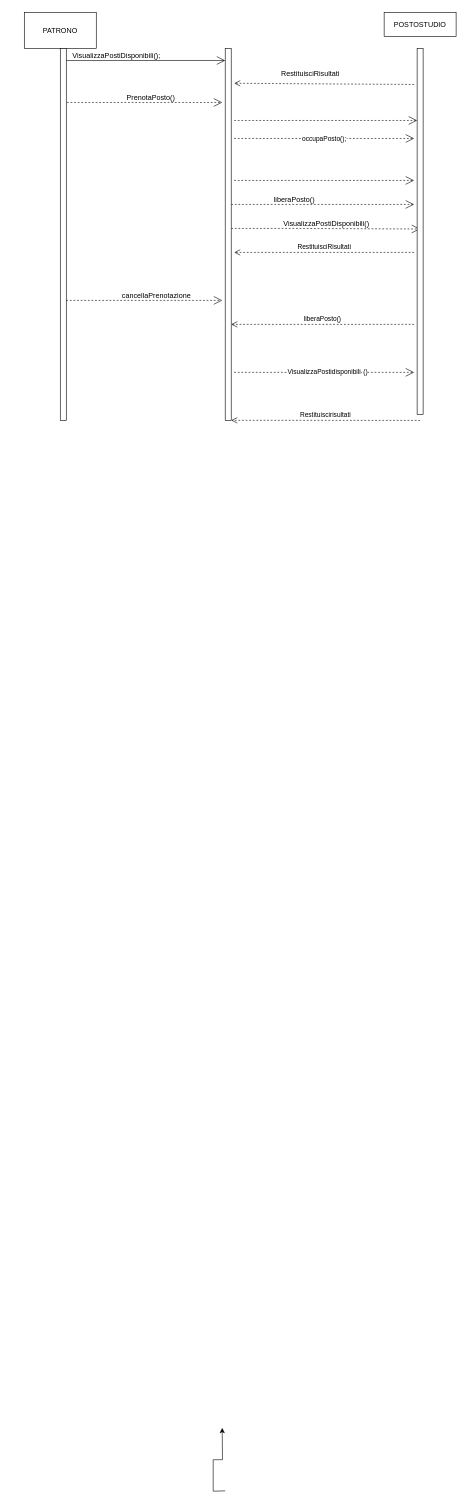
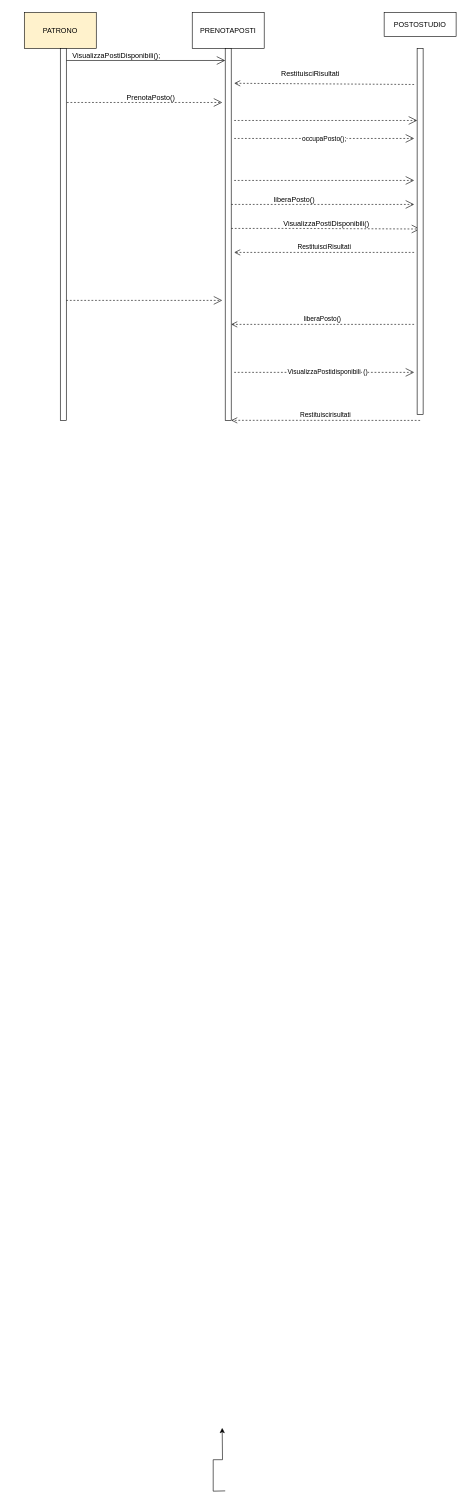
  <mxCell id="0" />
  <mxCell id="1" parent="0" />
- <mxCell id="2" value="PATRONO" style="rounded=0;whiteSpace=wrap;html=1;" parent="1" vertex="1"><mxGeometry x="40" y="20" width="120" height="60" as="geometry" /></mxCell>
+ <mxCell id="2" value="PATRONO" style="rounded=0;whiteSpace=wrap;html=1;fillColor=#fff2cc;" parent="1" vertex="1"><mxGeometry x="40" y="20" width="120" height="60" as="geometry" /></mxCell>
+ <mxCell id="3" value="PRENOTAPOSTI" style="rounded=0;whiteSpace=wrap;html=1;" parent="1" vertex="1"><mxGeometry x="320" y="20" width="120" height="60" as="geometry" /></mxCell>
  <mxCell id="4" value="POSTOSTUDIO" style="rounded=0;whiteSpace=wrap;html=1;" parent="1" vertex="1"><mxGeometry x="640" y="20" width="120" height="40" as="geometry" /></mxCell>
  <mxCell id="5" style="edgeStyle=orthogonalEdgeStyle;rounded=0;orthogonalLoop=1;jettySize=auto;html=1;curved=0;exitX=0;exitY=1;exitDx=0;exitDy=-5;exitPerimeter=0;" edge="1" parent="1"><mxGeometry relative="1" as="geometry"><mxPoint x="370" y="2380" as="targetPoint" /><mxPoint x="375" y="2485" as="sourcePoint" /></mxGeometry></mxCell>
  <mxCell id="6" value="" style="endArrow=open;endFill=1;endSize=12;html=1;rounded=0;" parent="1" edge="1"><mxGeometry width="160" relative="1" as="geometry"><mxPoint x="110" y="100" as="sourcePoint" /><mxPoint x="375" y="100" as="targetPoint" /></mxGeometry></mxCell>
  <mxCell id="7" value="&amp;nbsp; &amp;nbsp; &amp;nbsp; &amp;nbsp; &amp;nbsp; &amp;nbsp; &amp;nbsp; &amp;nbsp; &amp;nbsp; &amp;nbsp; &amp;nbsp; &amp;nbsp; &amp;nbsp; VisualizzaPostiDisponibili();" style="text;html=1;align=center;verticalAlign=middle;resizable=0;points=[];autosize=1;strokeColor=none;fillColor=none;" parent="1" vertex="1"><mxGeometry x="20" y="78" width="260" height="30" as="geometry" /></mxCell>
  <mxCell id="8" value="" style="endArrow=open;endSize=12;dashed=1;html=1;rounded=0;" parent="1" edge="1"><mxGeometry width="160" relative="1" as="geometry"><mxPoint x="105" y="170" as="sourcePoint" /><mxPoint x="370" y="170" as="targetPoint" /></mxGeometry></mxCell>
  <mxCell id="9" value="" style="html=1;verticalAlign=bottom;endArrow=open;dashed=1;endSize=8;curved=0;rounded=0;" parent="1" edge="1"><mxGeometry x="-0.548" y="30" relative="1" as="geometry"><mxPoint x="690" y="140" as="sourcePoint" /><mxPoint x="390" y="138" as="targetPoint" /><Array as="points" /><mxPoint x="4" as="offset" /></mxGeometry></mxCell>
  <mxCell id="10" value="&amp;nbsp; &amp;nbsp; &amp;nbsp; &amp;nbsp; &amp;nbsp; &amp;nbsp; &amp;nbsp; &amp;nbsp; &amp;nbsp; &amp;nbsp; &amp;nbsp; &amp;nbsp; &amp;nbsp; &amp;nbsp; &amp;nbsp; &amp;nbsp; &amp;nbsp; &amp;nbsp; &amp;nbsp; &amp;nbsp; RestituisciRisultati" style="text;html=1;align=center;verticalAlign=middle;resizable=0;points=[];autosize=1;strokeColor=none;fillColor=none;" parent="1" vertex="1"><mxGeometry x="325" y="108" width="250" height="30" as="geometry" /></mxCell>
  <mxCell id="11" value="&amp;nbsp; &amp;nbsp; &amp;nbsp; &amp;nbsp; &amp;nbsp; &amp;nbsp; &amp;nbsp; &amp;nbsp; &amp;nbsp; &amp;nbsp; &amp;nbsp; &amp;nbsp; &amp;nbsp; &amp;nbsp; &amp;nbsp; &amp;nbsp; &amp;nbsp; &amp;nbsp; &amp;nbsp;PrenotaPosto()" style="text;html=1;align=center;verticalAlign=middle;resizable=0;points=[];autosize=1;strokeColor=none;fillColor=none;" parent="1" vertex="1"><mxGeometry x="74" y="148" width="230" height="30" as="geometry" /></mxCell>
  <mxCell id="12" value="" style="endArrow=open;endSize=12;dashed=1;html=1;rounded=0;" parent="1" edge="1"><mxGeometry width="160" relative="1" as="geometry"><mxPoint x="390" y="200" as="sourcePoint" /><mxPoint x="695" y="200" as="targetPoint" /></mxGeometry></mxCell>
  <mxCell id="13" value="occupaPosto();" style="endArrow=open;endSize=12;dashed=1;html=1;rounded=0;" parent="1" edge="1"><mxGeometry width="160" relative="1" as="geometry"><mxPoint x="390" y="230" as="sourcePoint" /><mxPoint x="690" y="230" as="targetPoint" /></mxGeometry></mxCell>
  <mxCell id="14" value="" style="endArrow=open;endSize=12;dashed=1;html=1;rounded=0;" parent="1" edge="1"><mxGeometry x="1" y="-70" width="160" relative="1" as="geometry"><mxPoint x="390" y="300" as="sourcePoint" /><mxPoint x="690" y="300" as="targetPoint" /><Array as="points"><mxPoint x="520" y="300" /></Array><mxPoint as="offset" /></mxGeometry></mxCell>
  <mxCell id="15" value="" style="endArrow=open;endSize=12;dashed=1;html=1;rounded=0;" parent="1" edge="1"><mxGeometry width="160" relative="1" as="geometry"><mxPoint x="385" y="340" as="sourcePoint" /><mxPoint x="690" y="340" as="targetPoint" /></mxGeometry></mxCell>
  <mxCell id="16" value="liberaPosto()" style="text;html=1;align=center;verticalAlign=middle;resizable=0;points=[];autosize=1;strokeColor=none;fillColor=none;" parent="1" vertex="1"><mxGeometry x="445" y="318" width="90" height="30" as="geometry" /></mxCell>
  <mxCell id="17" value="" style="endArrow=open;endSize=12;dashed=1;html=1;rounded=0;entryX=0.5;entryY=0.149;entryDx=0;entryDy=0;entryPerimeter=0;" parent="1" edge="1"><mxGeometry width="160" relative="1" as="geometry"><mxPoint x="385" y="380" as="sourcePoint" /><mxPoint x="700" y="380.98" as="targetPoint" /><Array as="points"><mxPoint x="490" y="380" /></Array></mxGeometry></mxCell>
  <mxCell id="18" value="&amp;nbsp; &amp;nbsp; &amp;nbsp; &amp;nbsp; &amp;nbsp; &amp;nbsp; &amp;nbsp; &amp;nbsp; &amp;nbsp; &amp;nbsp; &amp;nbsp; &amp;nbsp; &amp;nbsp; &amp;nbsp; &amp;nbsp; &amp;nbsp; &amp;nbsp; &amp;nbsp; &amp;nbsp; VisualizzaPostiDisponibili()" style="text;html=1;align=center;verticalAlign=middle;resizable=0;points=[];autosize=1;strokeColor=none;fillColor=none;" parent="1" vertex="1"><mxGeometry x="335" y="358" width="290" height="30" as="geometry" /></mxCell>
  <mxCell id="19" value="RestituisciRisultati" style="html=1;verticalAlign=bottom;endArrow=open;dashed=1;endSize=8;curved=0;rounded=0;" parent="1" edge="1"><mxGeometry relative="1" as="geometry"><mxPoint x="690" y="420" as="sourcePoint" /><mxPoint x="390" y="420" as="targetPoint" /><Array as="points"><mxPoint x="500" y="420" /></Array></mxGeometry></mxCell>
  <mxCell id="20" value="" style="endArrow=open;endSize=12;dashed=1;html=1;rounded=0;" parent="1" edge="1"><mxGeometry width="160" relative="1" as="geometry"><mxPoint x="110" y="500" as="sourcePoint" /><mxPoint x="370" y="500" as="targetPoint" /><Array as="points"><mxPoint x="230" y="500" /></Array></mxGeometry></mxCell>
- <mxCell id="21" value="cancellaPrenotazione" style="text;html=1;align=center;verticalAlign=middle;resizable=0;points=[];autosize=1;strokeColor=none;fillColor=none;" parent="1" vertex="1"><mxGeometry x="190" y="478" width="140" height="30" as="geometry" /></mxCell>
  <mxCell id="22" value="liberaPosto()" style="html=1;verticalAlign=bottom;endArrow=open;dashed=1;endSize=8;curved=0;rounded=0;" parent="1" edge="1"><mxGeometry relative="1" as="geometry"><mxPoint x="690" y="540" as="sourcePoint" /><mxPoint x="385" y="540" as="targetPoint" /><Array as="points"><mxPoint x="520" y="540" /></Array></mxGeometry></mxCell>
  <mxCell id="23" value="VisualizzaPostidisponibili" style="endArrow=open;endSize=12;dashed=1;html=1;rounded=0;" parent="1" edge="1"><mxGeometry width="160" relative="1" as="geometry"><mxPoint x="390" y="620" as="sourcePoint" /><mxPoint x="690" y="620" as="targetPoint" /><Array as="points"><mxPoint x="510" y="620" /></Array></mxGeometry></mxCell>
  <mxCell id="24" value="()" style="edgeLabel;html=1;align=center;verticalAlign=middle;resizable=0;points=[];" parent="23" vertex="1" connectable="0"><mxGeometry x="0.453" y="2" relative="1" as="geometry"><mxPoint as="offset" /></mxGeometry></mxCell>
  <mxCell id="25" value="Restituiscirisultati" style="html=1;verticalAlign=bottom;endArrow=open;dashed=1;endSize=8;curved=0;rounded=0;exitX=0.5;exitY=0.307;exitDx=0;exitDy=0;exitPerimeter=0;" parent="1" edge="1"><mxGeometry relative="1" as="geometry"><mxPoint x="700" y="700.14" as="sourcePoint" /><mxPoint x="385" y="700" as="targetPoint" /><Array as="points"><mxPoint x="500" y="700" /></Array></mxGeometry></mxCell>
  <mxCell id="26" value="" style="html=1;points=[[0,0,0,0,5],[0,1,0,0,-5],[1,0,0,0,5],[1,1,0,0,-5]];perimeter=orthogonalPerimeter;outlineConnect=0;targetShapes=umlLifeline;portConstraint=eastwest;newEdgeStyle={&quot;curved&quot;:0,&quot;rounded&quot;:0};" vertex="1" parent="1"><mxGeometry x="100" y="80" width="10" height="620" as="geometry" /></mxCell>
  <mxCell id="27" value="" style="html=1;points=[[0,0,0,0,5],[0,1,0,0,-5],[1,0,0,0,5],[1,1,0,0,-5]];perimeter=orthogonalPerimeter;outlineConnect=0;targetShapes=umlLifeline;portConstraint=eastwest;newEdgeStyle={&quot;curved&quot;:0,&quot;rounded&quot;:0};" vertex="1" parent="1"><mxGeometry x="375" y="80" width="10" height="620" as="geometry" /></mxCell>
  <mxCell id="28" value="" style="html=1;points=[[0,0,0,0,5],[0,1,0,0,-5],[1,0,0,0,5],[1,1,0,0,-5]];perimeter=orthogonalPerimeter;outlineConnect=0;targetShapes=umlLifeline;portConstraint=eastwest;newEdgeStyle={&quot;curved&quot;:0,&quot;rounded&quot;:0};" vertex="1" parent="1"><mxGeometry x="695" y="80" width="10" height="610" as="geometry" /></mxCell>
